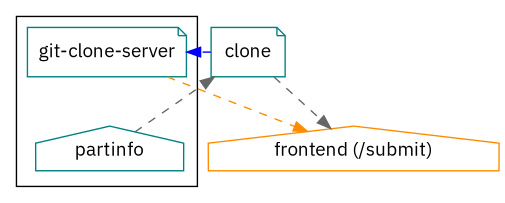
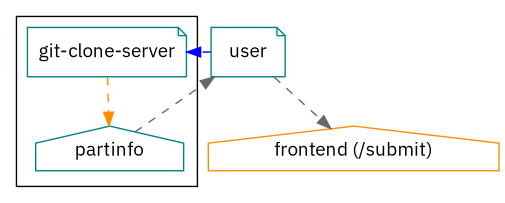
  digraph {
    fontname="IBM Plex Sans"
    node [color=teal fontname="IBM Plex Sans" shape=house]
    edge [color=gray40 fontname="IBM Plex Sans" style=dashed]
    partinfo
    "git-clone-server" [shape=note]
-   user [shape=note label=clone]
+   user [shape=note]
    "frontend (/submit)" [color=darkorange]
    subgraph cluster_1 {
      partinfo
      "git-clone-server"
    }
    partinfo -> user
-   "git-clone-server" -> "frontend (/submit)" [color=darkorange]
+   "git-clone-server" -> partinfo [color=darkorange]
    user -> "git-clone-server" [color=blue]
    user -> "frontend (/submit)"
    "frontend (/submit)" -> partinfo [dir=none style=invisible color=""]
  }
